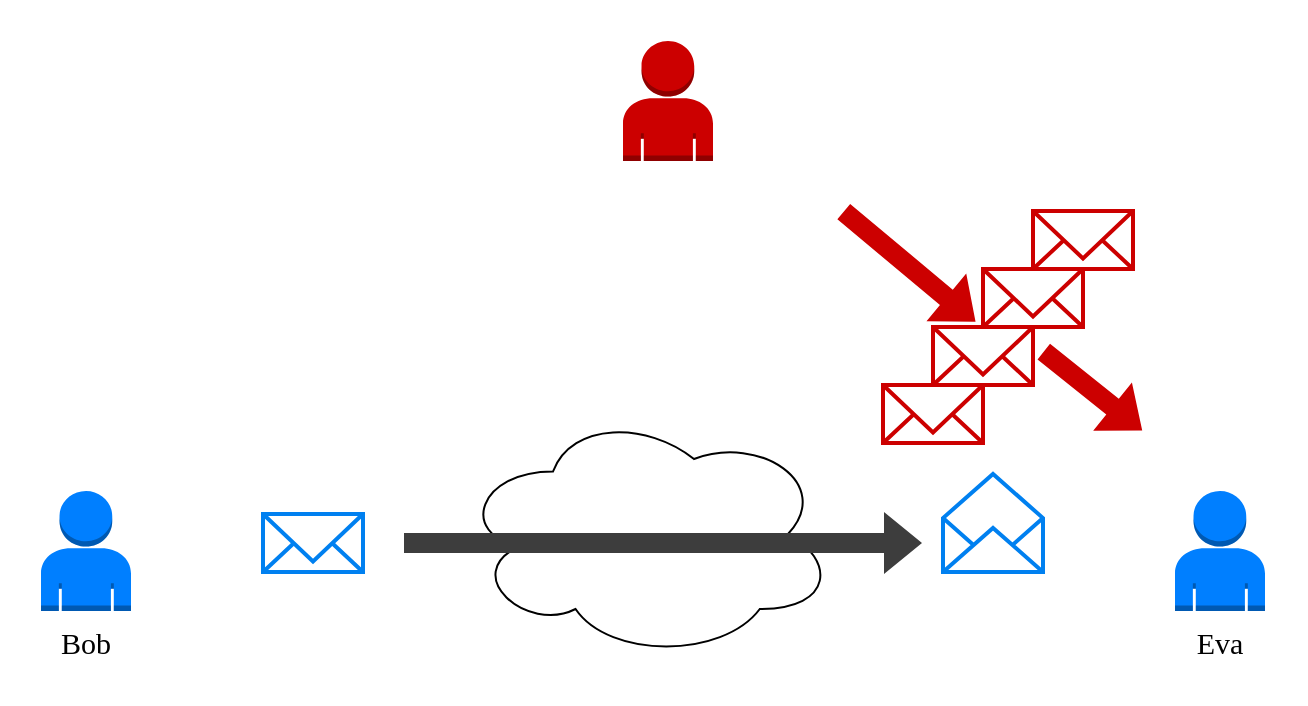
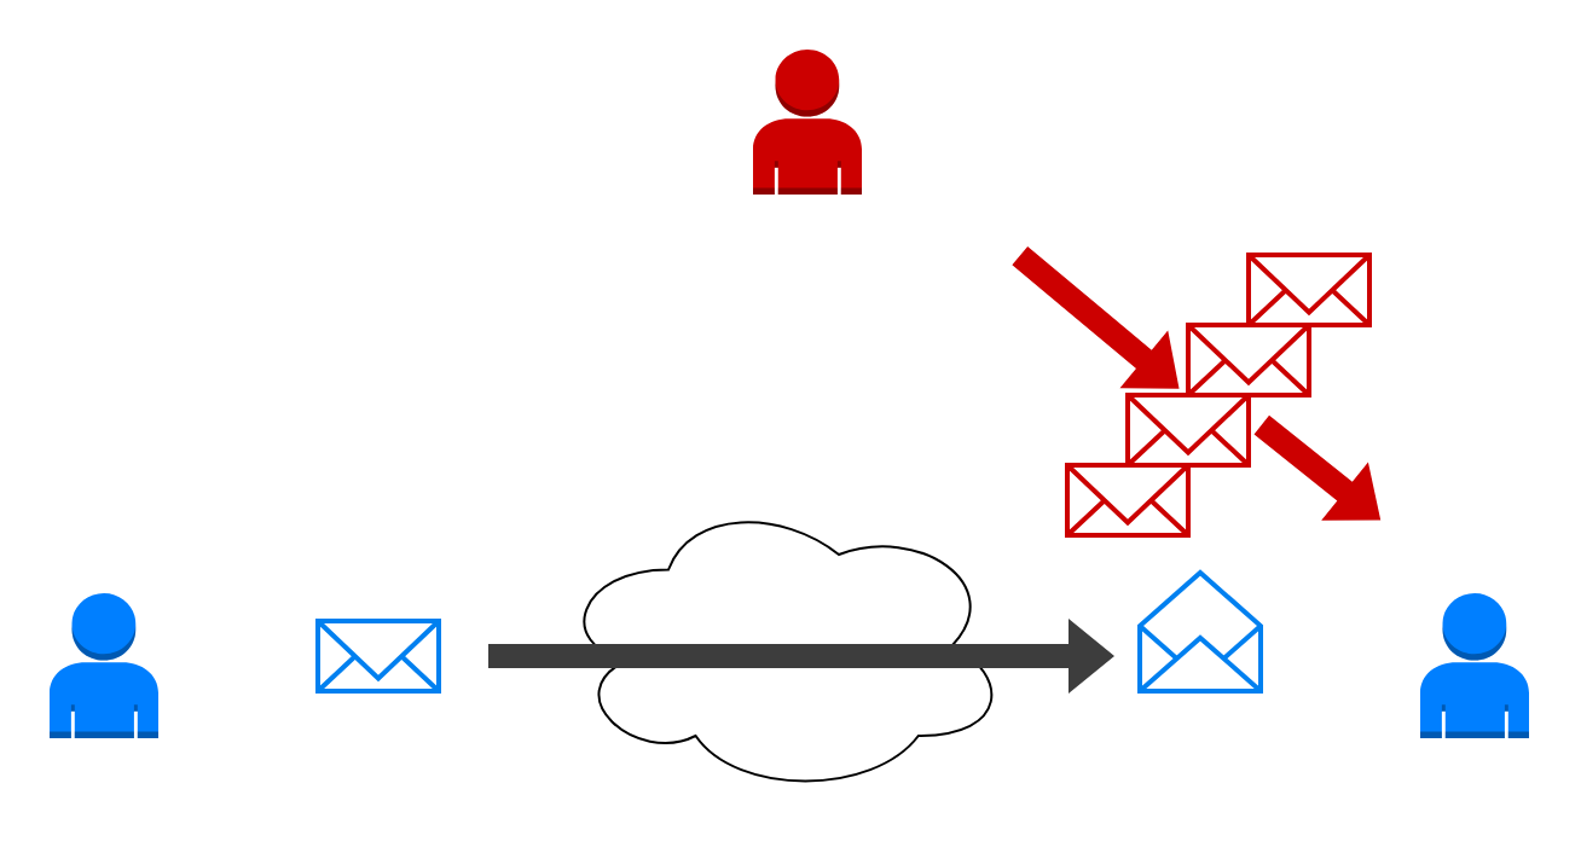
  <mxCell id="0" />
  <mxCell id="1" parent="0" />
  <mxCell id="2" value="" style="ellipse;shape=cloud;whiteSpace=wrap;html=1;" parent="1" vertex="1"><mxGeometry x="229" y="204" width="188" height="125" as="geometry" /></mxCell>
  <mxCell id="3" value="" style="outlineConnect=0;dashed=0;verticalLabelPosition=bottom;verticalAlign=top;align=center;html=1;shape=mxgraph.aws3.user;fillColor=#CC0000;strokeColor=#b85450;" parent="1" vertex="1"><mxGeometry x="311" y="20" width="45" height="60" as="geometry" /></mxCell>
  <mxCell id="4" value="" style="outlineConnect=0;dashed=0;verticalLabelPosition=bottom;verticalAlign=top;align=center;html=1;shape=mxgraph.aws3.user;fillColor=#007FFF;strokeColor=#6c8ebf;" parent="1" vertex="1"><mxGeometry x="20" y="245" width="45" height="60" as="geometry" /></mxCell>
  <mxCell id="5" value="" style="outlineConnect=0;dashed=0;verticalLabelPosition=bottom;verticalAlign=top;align=center;html=1;shape=mxgraph.aws3.user;fillColor=#007FFF;strokeColor=#6c8ebf;" parent="1" vertex="1"><mxGeometry x="587" y="245" width="45" height="60" as="geometry" /></mxCell>
  <mxCell id="6" value="" style="shape=flexArrow;endArrow=classic;html=1;fillColor=#3D3D3D;strokeColor=none;dashed=1;" parent="1" edge="1"><mxGeometry width="50" height="50" relative="1" as="geometry"><mxPoint x="201" y="271" as="sourcePoint" /><mxPoint x="461" y="271" as="targetPoint" /></mxGeometry></mxCell>
- <mxCell id="7" value="Bob" style="text;html=1;strokeColor=none;fillColor=none;align=center;verticalAlign=middle;whiteSpace=wrap;rounded=0;fontSize=15;fontStyle=0;fontFamily=Vafle VUT;" parent="1" vertex="1"><mxGeometry x="22.5" y="311" width="40" height="20" as="geometry" /></mxCell>
- <mxCell id="8" value="Eva" style="text;html=1;strokeColor=none;fillColor=none;align=center;verticalAlign=middle;whiteSpace=wrap;rounded=0;fontSize=15;fontStyle=0;fontFamily=Vafle VUT;" parent="1" vertex="1"><mxGeometry x="589.5" y="311" width="40" height="20" as="geometry" /></mxCell>
  <mxCell id="9" value="" style="html=1;verticalLabelPosition=bottom;align=center;labelBackgroundColor=#ffffff;verticalAlign=top;strokeWidth=2;strokeColor=#0080F0;shadow=0;dashed=0;shape=mxgraph.ios7.icons.mail;fillColor=none;" parent="1" vertex="1"><mxGeometry x="131" y="256.5" width="50" height="29" as="geometry" /></mxCell>
  <mxCell id="10" value="" style="html=1;verticalLabelPosition=bottom;align=center;labelBackgroundColor=#ffffff;verticalAlign=top;strokeWidth=2;strokeColor=#0080F0;shadow=0;dashed=0;shape=mxgraph.ios7.icons.envelope_(empty);fillColor=none;gradientColor=#ffffff;gradientDirection=east;" parent="1" vertex="1"><mxGeometry x="471" y="236.5" width="50" height="49" as="geometry" /></mxCell>
  <mxCell id="11" value="" style="shape=flexArrow;endArrow=classic;html=1;dashed=1;strokeColor=none;fillColor=#CC0000;fontSize=15;fontColor=#CC0000;" parent="1" edge="1"><mxGeometry width="50" height="50" relative="1" as="geometry"><mxPoint x="521" y="175" as="sourcePoint" /><mxPoint x="571" y="215" as="targetPoint" /></mxGeometry></mxCell>
  <mxCell id="12" value="" style="html=1;verticalLabelPosition=bottom;align=center;labelBackgroundColor=#ffffff;verticalAlign=top;strokeWidth=2;strokeColor=#CC0000;shadow=0;dashed=0;shape=mxgraph.ios7.icons.mail;fillColor=none;" parent="1" vertex="1"><mxGeometry x="441" y="192" width="50" height="29" as="geometry" /></mxCell>
  <mxCell id="13" value="" style="shape=flexArrow;endArrow=classic;html=1;dashed=1;strokeColor=none;fillColor=#CC0000;fontSize=15;fontColor=#CC0000;entryX=-0.067;entryY=0.92;entryDx=0;entryDy=0;entryPerimeter=0;" parent="1" target="15" edge="1"><mxGeometry width="50" height="50" relative="1" as="geometry"><mxPoint x="421" y="105" as="sourcePoint" /><mxPoint x="571" y="215" as="targetPoint" /></mxGeometry></mxCell>
  <mxCell id="14" value="" style="html=1;verticalLabelPosition=bottom;align=center;labelBackgroundColor=#ffffff;verticalAlign=top;strokeWidth=2;strokeColor=#CC0000;shadow=0;dashed=0;shape=mxgraph.ios7.icons.mail;fillColor=none;" parent="1" vertex="1"><mxGeometry x="466" y="163" width="50" height="29" as="geometry" /></mxCell>
  <mxCell id="15" value="" style="html=1;verticalLabelPosition=bottom;align=center;labelBackgroundColor=#ffffff;verticalAlign=top;strokeWidth=2;strokeColor=#CC0000;shadow=0;dashed=0;shape=mxgraph.ios7.icons.mail;fillColor=none;" parent="1" vertex="1"><mxGeometry x="491" y="134" width="50" height="29" as="geometry" /></mxCell>
  <mxCell id="16" value="" style="html=1;verticalLabelPosition=bottom;align=center;labelBackgroundColor=#ffffff;verticalAlign=top;strokeWidth=2;strokeColor=#CC0000;shadow=0;dashed=0;shape=mxgraph.ios7.icons.mail;fillColor=none;" parent="1" vertex="1"><mxGeometry x="516" y="105" width="50" height="29" as="geometry" /></mxCell>
